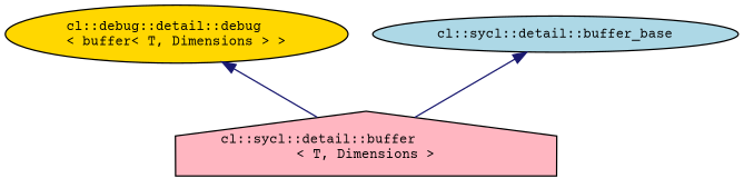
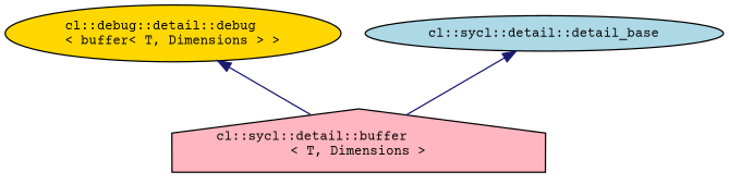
  digraph {
    fontname="Courier Prime"
    node [color=black fontname="Courier Prime" fontsize=10 shape=ellipse style=filled]
    edge [color=midnightblue dir=back fontname="Courier Prime" fontsize=10 labelfontname=Helvetica labelfontsize=10 style=solid]
    n1 [fillcolor=lightpink fontcolor=black height=0.2 label="cl::sycl::detail::buffer\l\< T, Dimensions \>" shape=house width=0.4]
    n2 [fillcolor=gold height=0.2 label="cl::debug::detail::debug\l\< buffer\< T, Dimensions \> \>" width=0.4]
-   n3 [fillcolor=lightblue height=0.2 label="cl::sycl::detail::buffer_base" width=0.4]
+   n3 [fillcolor=lightblue height=0.2 label="cl::sycl::detail::detail_base" width=0.4]
    n2 -> n1
    n3 -> n1
  }
